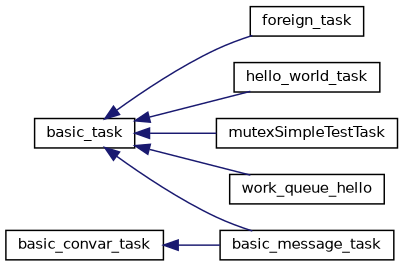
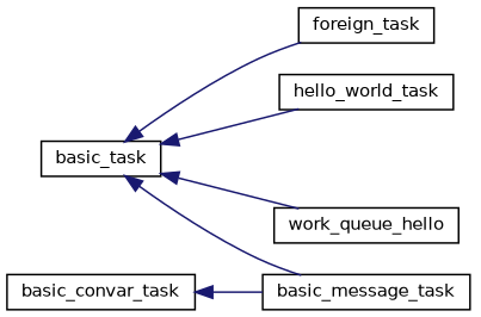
  digraph {
    rankdir=LR
    node [color=black fillcolor=white fontname=Helvetica fontsize=10 shape=record style=filled]
    edge [color=midnightblue dir=back fontname=Helvetica fontsize=10 labelfontname=Helvetica labelfontsize=10 style=solid]
    n1 [height=0.2 label=basic_task width=0.4]
    n2 [height=0.2 label=foreign_task width=0.4]
    n3 [height=0.2 label=hello_world_task width=0.4]
-   n4 [height=0.2 label=mutexSimpleTestTask width=0.4]
    n5 [height=0.2 label=work_queue_hello width=0.4]
    n6 [height=0.2 label=basic_message_task width=0.4]
    n7 [height=0.2 label=basic_convar_task width=0.4]
    n1 -> n2
    n1 -> n3
-   n1 -> n4
    n1 -> n5
    n1 -> n6
    n7 -> n6
  }
